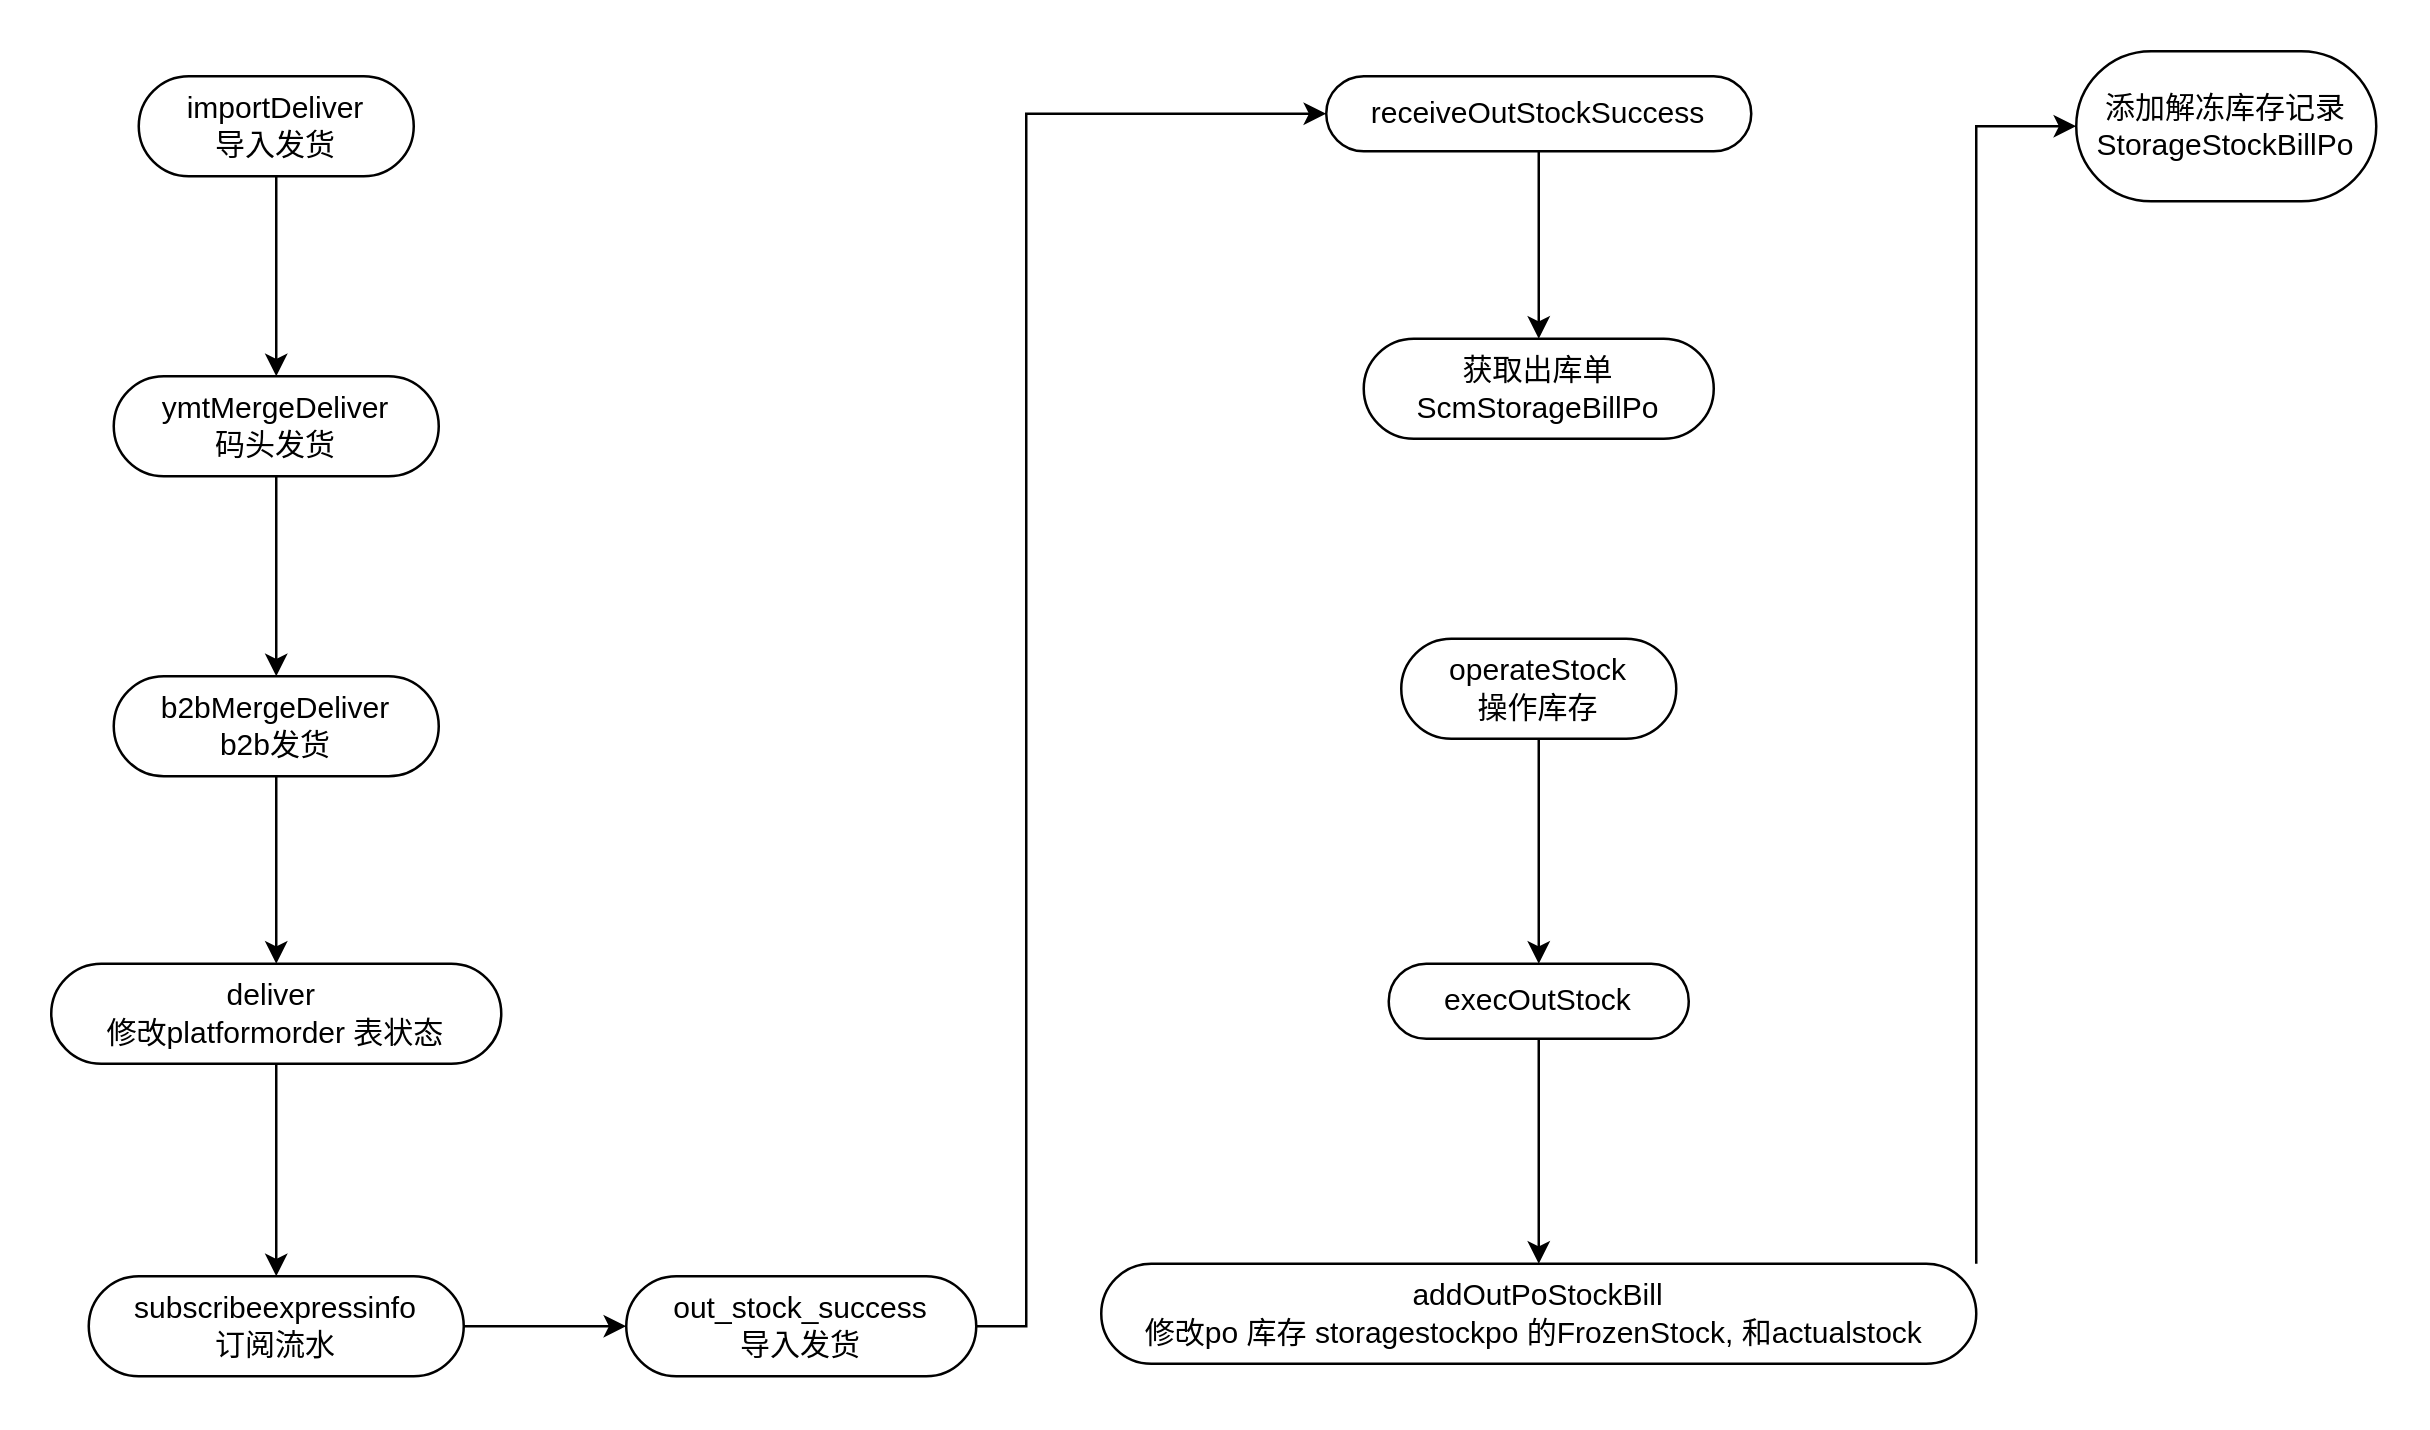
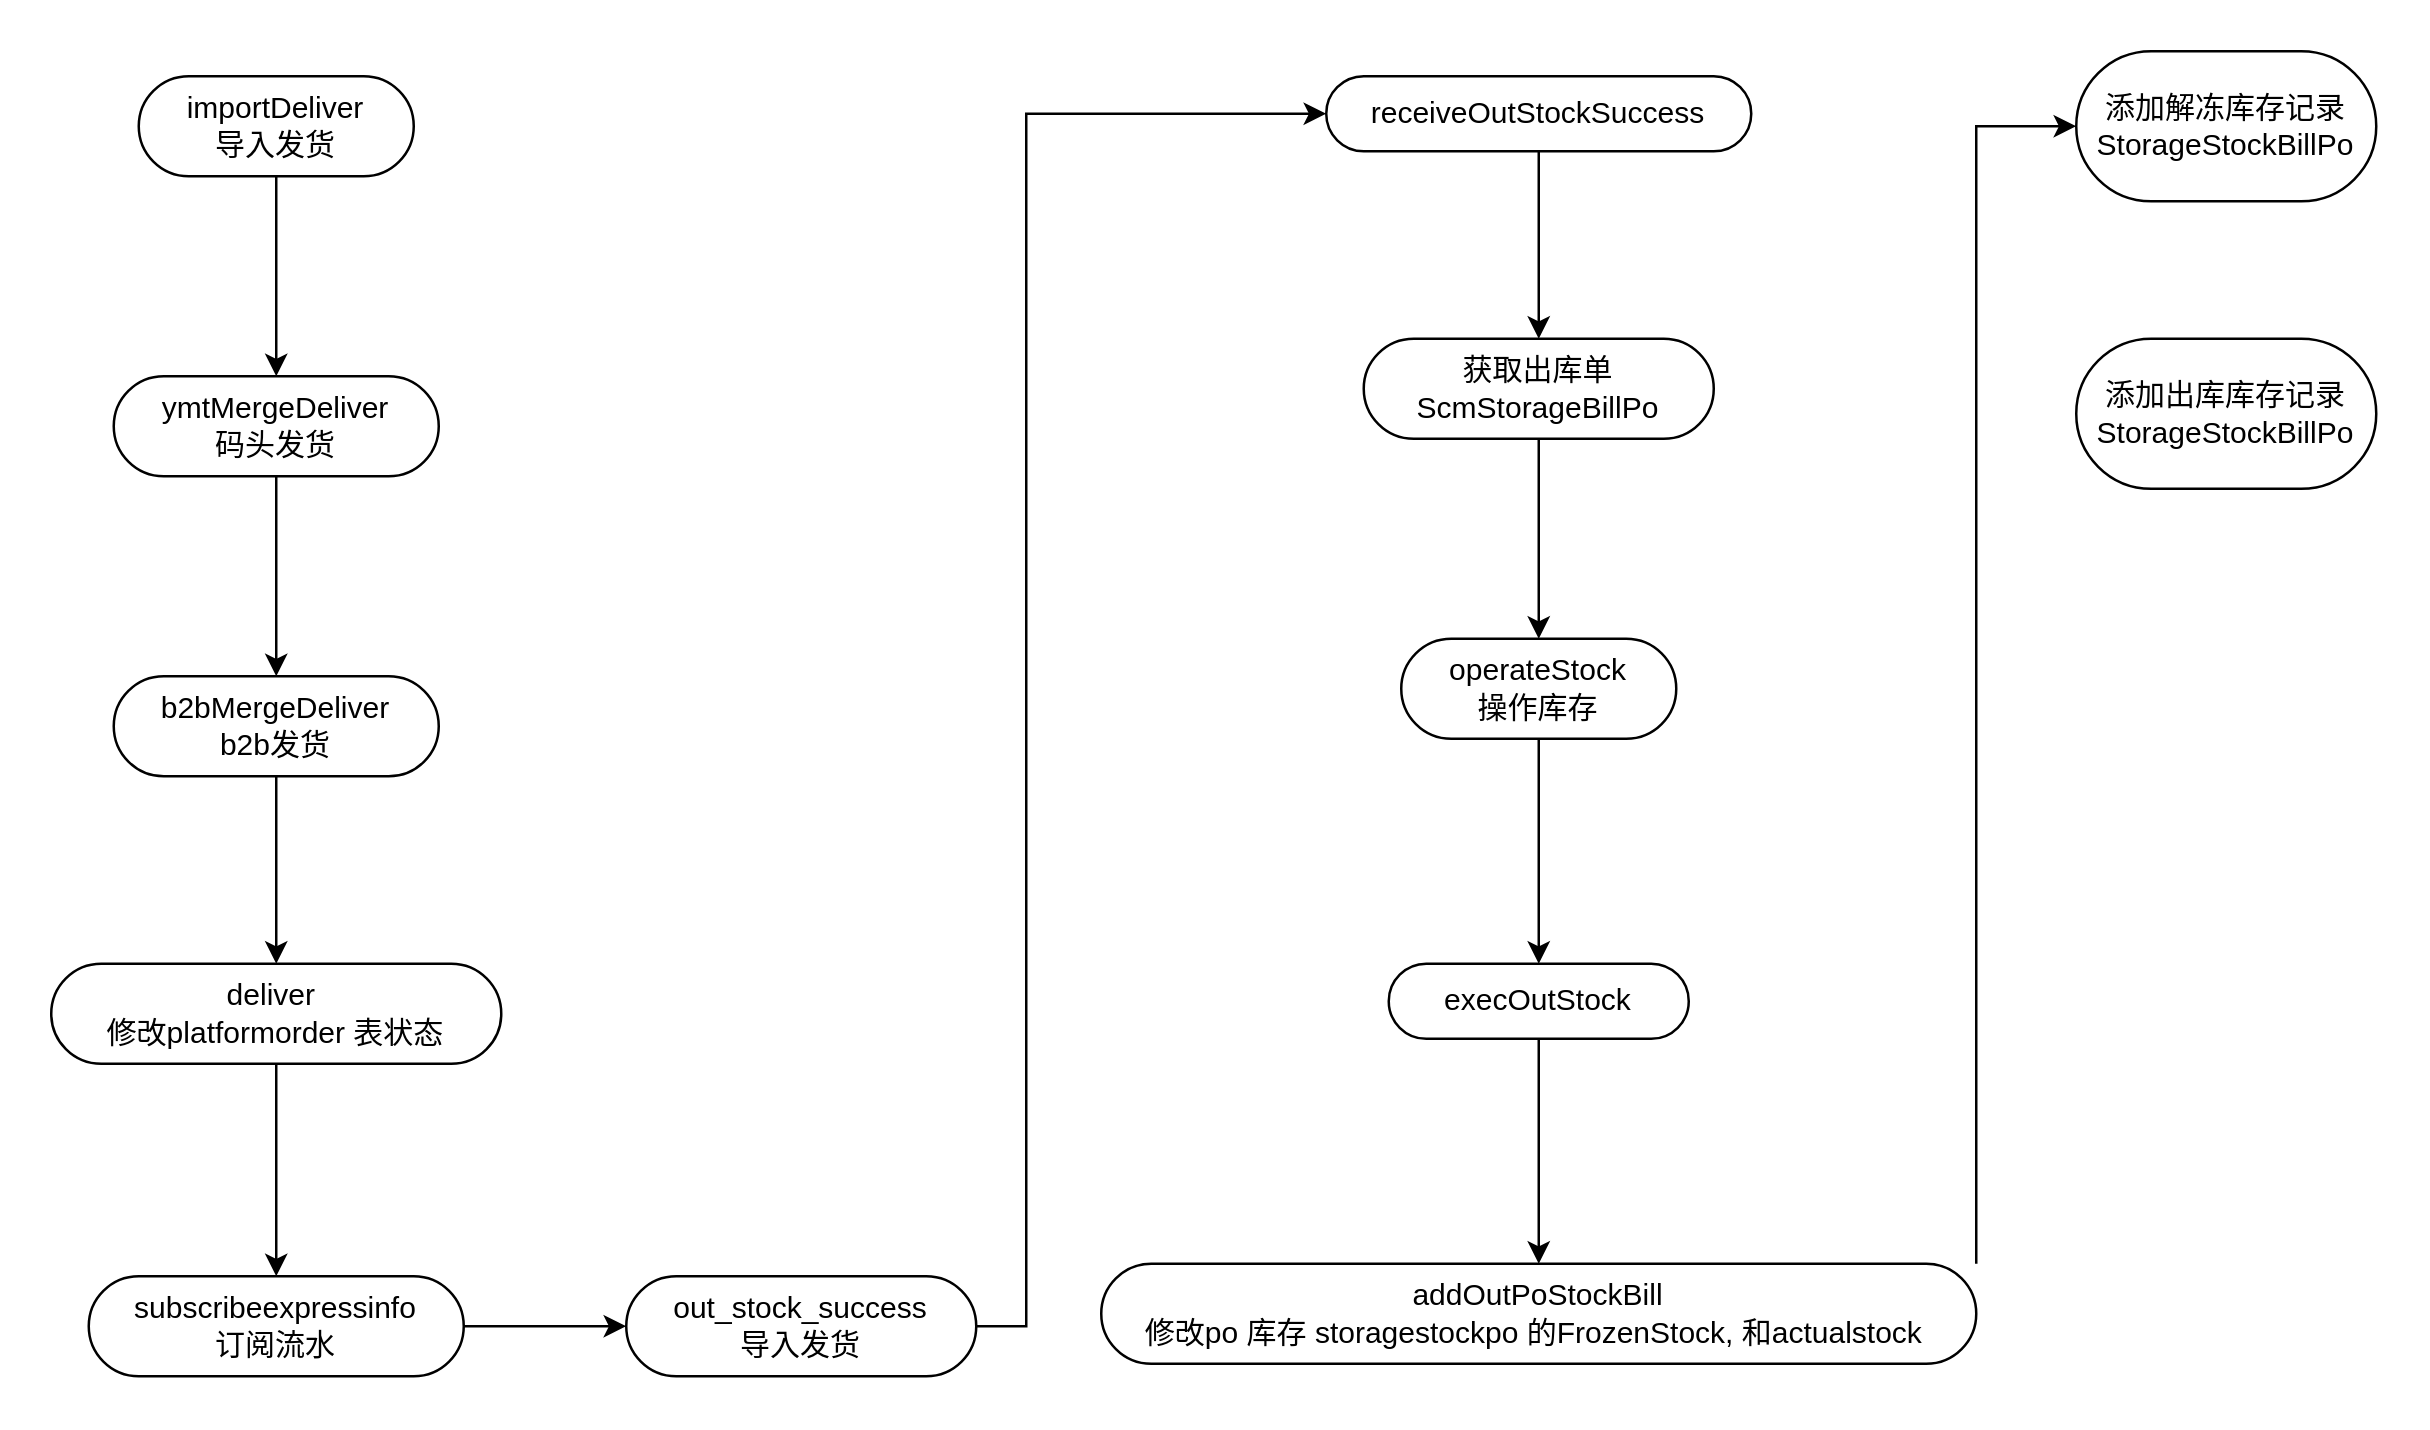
  <mxCell id="0" />
  <mxCell id="1" parent="0" />
  <mxCell id="2" value="" style="edgeStyle=orthogonalEdgeStyle;rounded=0;orthogonalLoop=1;jettySize=auto;html=1;" edge="1" parent="1" source="3" target="5"><mxGeometry relative="1" as="geometry" /></mxCell>
  <mxCell id="3" value="importDeliver&lt;br&gt;导入发货" style="whiteSpace=wrap;html=1;rounded=1;arcSize=50;align=center;verticalAlign=middle;strokeWidth=1;autosize=1;spacing=4;treeFolding=1;treeMoving=1;newEdgeStyle={&quot;edgeStyle&quot;:&quot;entityRelationEdgeStyle&quot;,&quot;startArrow&quot;:&quot;none&quot;,&quot;endArrow&quot;:&quot;none&quot;,&quot;segment&quot;:10,&quot;curved&quot;:1};direction=west;" vertex="1" parent="1"><mxGeometry x="55" y="30" width="110" height="40" as="geometry" /></mxCell>
  <mxCell id="4" value="" style="edgeStyle=orthogonalEdgeStyle;rounded=0;orthogonalLoop=1;jettySize=auto;html=1;" edge="1" parent="1" source="5" target="7"><mxGeometry relative="1" as="geometry" /></mxCell>
  <mxCell id="5" value="ymtMergeDeliver&lt;br&gt;码头发货" style="whiteSpace=wrap;html=1;rounded=1;arcSize=50;align=center;verticalAlign=middle;strokeWidth=1;autosize=1;spacing=4;treeFolding=1;treeMoving=1;newEdgeStyle={&quot;edgeStyle&quot;:&quot;entityRelationEdgeStyle&quot;,&quot;startArrow&quot;:&quot;none&quot;,&quot;endArrow&quot;:&quot;none&quot;,&quot;segment&quot;:10,&quot;curved&quot;:1};direction=west;" vertex="1" parent="1"><mxGeometry x="45" y="150" width="130" height="40" as="geometry" /></mxCell>
  <mxCell id="6" value="" style="edgeStyle=orthogonalEdgeStyle;rounded=0;orthogonalLoop=1;jettySize=auto;html=1;" edge="1" parent="1" source="7" target="9"><mxGeometry relative="1" as="geometry" /></mxCell>
  <mxCell id="7" value="&lt;div&gt;b2bMergeDeliver&lt;/div&gt;&lt;div&gt;b2b发货&lt;/div&gt;" style="whiteSpace=wrap;html=1;rounded=1;arcSize=50;align=center;verticalAlign=middle;strokeWidth=1;autosize=1;spacing=4;treeFolding=1;treeMoving=1;newEdgeStyle={&quot;edgeStyle&quot;:&quot;entityRelationEdgeStyle&quot;,&quot;startArrow&quot;:&quot;none&quot;,&quot;endArrow&quot;:&quot;none&quot;,&quot;segment&quot;:10,&quot;curved&quot;:1};direction=west;" vertex="1" parent="1"><mxGeometry x="45" y="270" width="130" height="40" as="geometry" /></mxCell>
  <mxCell id="8" value="" style="edgeStyle=orthogonalEdgeStyle;rounded=0;orthogonalLoop=1;jettySize=auto;html=1;" edge="1" parent="1" source="9" target="11"><mxGeometry relative="1" as="geometry" /></mxCell>
  <mxCell id="9" value="&lt;div&gt;deliver&amp;nbsp;&lt;/div&gt;&lt;div&gt;修改platformorder 表状态&lt;/div&gt;" style="whiteSpace=wrap;html=1;rounded=1;arcSize=50;align=center;verticalAlign=middle;strokeWidth=1;autosize=1;spacing=4;treeFolding=1;treeMoving=1;newEdgeStyle={&quot;edgeStyle&quot;:&quot;entityRelationEdgeStyle&quot;,&quot;startArrow&quot;:&quot;none&quot;,&quot;endArrow&quot;:&quot;none&quot;,&quot;segment&quot;:10,&quot;curved&quot;:1};direction=west;" vertex="1" parent="1"><mxGeometry x="20" y="385" width="180" height="40" as="geometry" /></mxCell>
  <mxCell id="10" value="" style="edgeStyle=orthogonalEdgeStyle;rounded=0;orthogonalLoop=1;jettySize=auto;html=1;" edge="1" parent="1" source="11" target="13"><mxGeometry relative="1" as="geometry" /></mxCell>
  <mxCell id="11" value="subscribeexpressinfo&#10;订阅流水" style="whiteSpace=wrap;html=1;rounded=1;arcSize=50;align=center;verticalAlign=middle;strokeWidth=1;autosize=1;spacing=4;treeFolding=1;treeMoving=1;newEdgeStyle={&quot;edgeStyle&quot;:&quot;entityRelationEdgeStyle&quot;,&quot;startArrow&quot;:&quot;none&quot;,&quot;endArrow&quot;:&quot;none&quot;,&quot;segment&quot;:10,&quot;curved&quot;:1};direction=west;" vertex="1" parent="1"><mxGeometry x="35" y="510" width="150" height="40" as="geometry" /></mxCell>
  <mxCell id="12" value="" style="edgeStyle=orthogonalEdgeStyle;rounded=0;orthogonalLoop=1;jettySize=auto;html=1;" edge="1" parent="1" source="13" target="15"><mxGeometry relative="1" as="geometry"><Array as="points"><mxPoint x="410" y="530" /><mxPoint x="410" y="45" /></Array></mxGeometry></mxCell>
  <mxCell id="13" value="&lt;div&gt;out_stock_success&lt;/div&gt;&lt;div&gt;导入发货&lt;/div&gt;" style="whiteSpace=wrap;html=1;rounded=1;arcSize=50;align=center;verticalAlign=middle;strokeWidth=1;autosize=1;spacing=4;treeFolding=1;treeMoving=1;newEdgeStyle={&quot;edgeStyle&quot;:&quot;entityRelationEdgeStyle&quot;,&quot;startArrow&quot;:&quot;none&quot;,&quot;endArrow&quot;:&quot;none&quot;,&quot;segment&quot;:10,&quot;curved&quot;:1};direction=west;" vertex="1" parent="1"><mxGeometry x="250" y="510" width="140" height="40" as="geometry" /></mxCell>
  <mxCell id="14" value="" style="edgeStyle=orthogonalEdgeStyle;rounded=0;orthogonalLoop=1;jettySize=auto;html=1;" edge="1" parent="1" source="15" target="17"><mxGeometry relative="1" as="geometry" /></mxCell>
  <mxCell id="15" value="receiveOutStockSuccess" style="whiteSpace=wrap;html=1;rounded=1;arcSize=50;align=center;verticalAlign=middle;strokeWidth=1;autosize=1;spacing=4;treeFolding=1;treeMoving=1;newEdgeStyle={&quot;edgeStyle&quot;:&quot;entityRelationEdgeStyle&quot;,&quot;startArrow&quot;:&quot;none&quot;,&quot;endArrow&quot;:&quot;none&quot;,&quot;segment&quot;:10,&quot;curved&quot;:1};direction=west;" vertex="1" parent="1"><mxGeometry x="530" y="30" width="170" height="30" as="geometry" /></mxCell>
+ <mxCell id="16" value="" style="edgeStyle=orthogonalEdgeStyle;rounded=0;orthogonalLoop=1;jettySize=auto;html=1;" edge="1" parent="1" source="17" target="19"><mxGeometry relative="1" as="geometry" /></mxCell>
  <mxCell id="17" value="&lt;div&gt;获取出库单&lt;/div&gt;&lt;div&gt;ScmStorageBillPo&lt;/div&gt;" style="whiteSpace=wrap;html=1;rounded=1;arcSize=50;align=center;verticalAlign=middle;strokeWidth=1;autosize=1;spacing=4;treeFolding=1;treeMoving=1;newEdgeStyle={&quot;edgeStyle&quot;:&quot;entityRelationEdgeStyle&quot;,&quot;startArrow&quot;:&quot;none&quot;,&quot;endArrow&quot;:&quot;none&quot;,&quot;segment&quot;:10,&quot;curved&quot;:1};direction=west;" vertex="1" parent="1"><mxGeometry x="545" y="135" width="140" height="40" as="geometry" /></mxCell>
  <mxCell id="18" value="" style="edgeStyle=orthogonalEdgeStyle;rounded=0;orthogonalLoop=1;jettySize=auto;html=1;" edge="1" parent="1" source="19" target="21"><mxGeometry relative="1" as="geometry" /></mxCell>
  <mxCell id="19" value="&lt;div&gt;operateStock&lt;/div&gt;&lt;div&gt;操作库存&lt;/div&gt;" style="whiteSpace=wrap;html=1;rounded=1;arcSize=50;align=center;verticalAlign=middle;strokeWidth=1;autosize=1;spacing=4;treeFolding=1;treeMoving=1;newEdgeStyle={&quot;edgeStyle&quot;:&quot;entityRelationEdgeStyle&quot;,&quot;startArrow&quot;:&quot;none&quot;,&quot;endArrow&quot;:&quot;none&quot;,&quot;segment&quot;:10,&quot;curved&quot;:1};direction=west;" vertex="1" parent="1"><mxGeometry x="560" y="255" width="110" height="40" as="geometry" /></mxCell>
  <mxCell id="20" value="" style="edgeStyle=orthogonalEdgeStyle;rounded=0;orthogonalLoop=1;jettySize=auto;html=1;" edge="1" parent="1" source="21" target="23"><mxGeometry relative="1" as="geometry" /></mxCell>
  <mxCell id="21" value="execOutStock" style="whiteSpace=wrap;html=1;rounded=1;arcSize=50;align=center;verticalAlign=middle;strokeWidth=1;autosize=1;spacing=4;treeFolding=1;treeMoving=1;newEdgeStyle={&quot;edgeStyle&quot;:&quot;entityRelationEdgeStyle&quot;,&quot;startArrow&quot;:&quot;none&quot;,&quot;endArrow&quot;:&quot;none&quot;,&quot;segment&quot;:10,&quot;curved&quot;:1};direction=west;" vertex="1" parent="1"><mxGeometry x="555" y="385" width="120" height="30" as="geometry" /></mxCell>
  <mxCell id="22" value="" style="edgeStyle=orthogonalEdgeStyle;rounded=0;orthogonalLoop=1;jettySize=auto;html=1;" edge="1" parent="1" source="23" target="24"><mxGeometry relative="1" as="geometry"><Array as="points"><mxPoint x="790" y="50" /></Array></mxGeometry></mxCell>
  <mxCell id="23" value="&lt;div&gt;addOutPoStockBill&lt;/div&gt;&lt;div&gt;修改po 库存 storagestockpo 的FrozenStock, 和actualstock&amp;nbsp;&lt;/div&gt;" style="whiteSpace=wrap;html=1;rounded=1;arcSize=50;align=center;verticalAlign=middle;strokeWidth=1;autosize=1;spacing=4;treeFolding=1;treeMoving=1;newEdgeStyle={&quot;edgeStyle&quot;:&quot;entityRelationEdgeStyle&quot;,&quot;startArrow&quot;:&quot;none&quot;,&quot;endArrow&quot;:&quot;none&quot;,&quot;segment&quot;:10,&quot;curved&quot;:1};direction=west;" vertex="1" parent="1"><mxGeometry x="440" y="505" width="350" height="40" as="geometry" /></mxCell>
  <mxCell id="24" value="添加解冻库存记录&#10;StorageStockBillPo" style="rounded=1;whiteSpace=wrap;html=1;strokeWidth=1;spacing=4;arcSize=50;" vertex="1" parent="1"><mxGeometry x="830" y="20" width="120" height="60" as="geometry" /></mxCell>
+ <mxCell id="25" value="&lt;div&gt;添加出库库存记录&lt;/div&gt;&lt;div&gt;StorageStockBillPo&lt;/div&gt;" style="rounded=1;whiteSpace=wrap;html=1;strokeWidth=1;spacing=4;arcSize=50;" vertex="1" parent="1"><mxGeometry x="830" y="135" width="120" height="60" as="geometry" /></mxCell>
